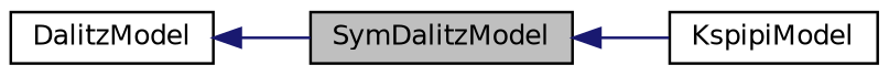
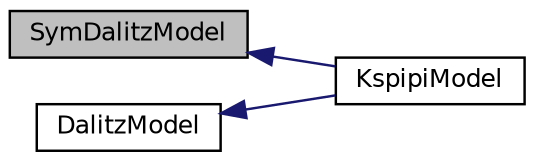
  digraph {
    rankdir=LR
    node [color=black fillcolor=white fontname=Helvetica fontsize=10 shape=record style=filled]
    edge [color=midnightblue dir=back fontname=Helvetica fontsize=10 labelfontname=Helvetica labelfontsize=10 style=solid]
    n1 [fillcolor=grey75 fontcolor=black height=0.2 label=SymDalitzModel width=0.4]
    n2 [height=0.2 label=KspipiModel width=0.4]
    n3 [height=0.2 label=DalitzModel width=0.4]
    n1 -> n2
-   n3 -> n1
+   n3 -> n2
  }
